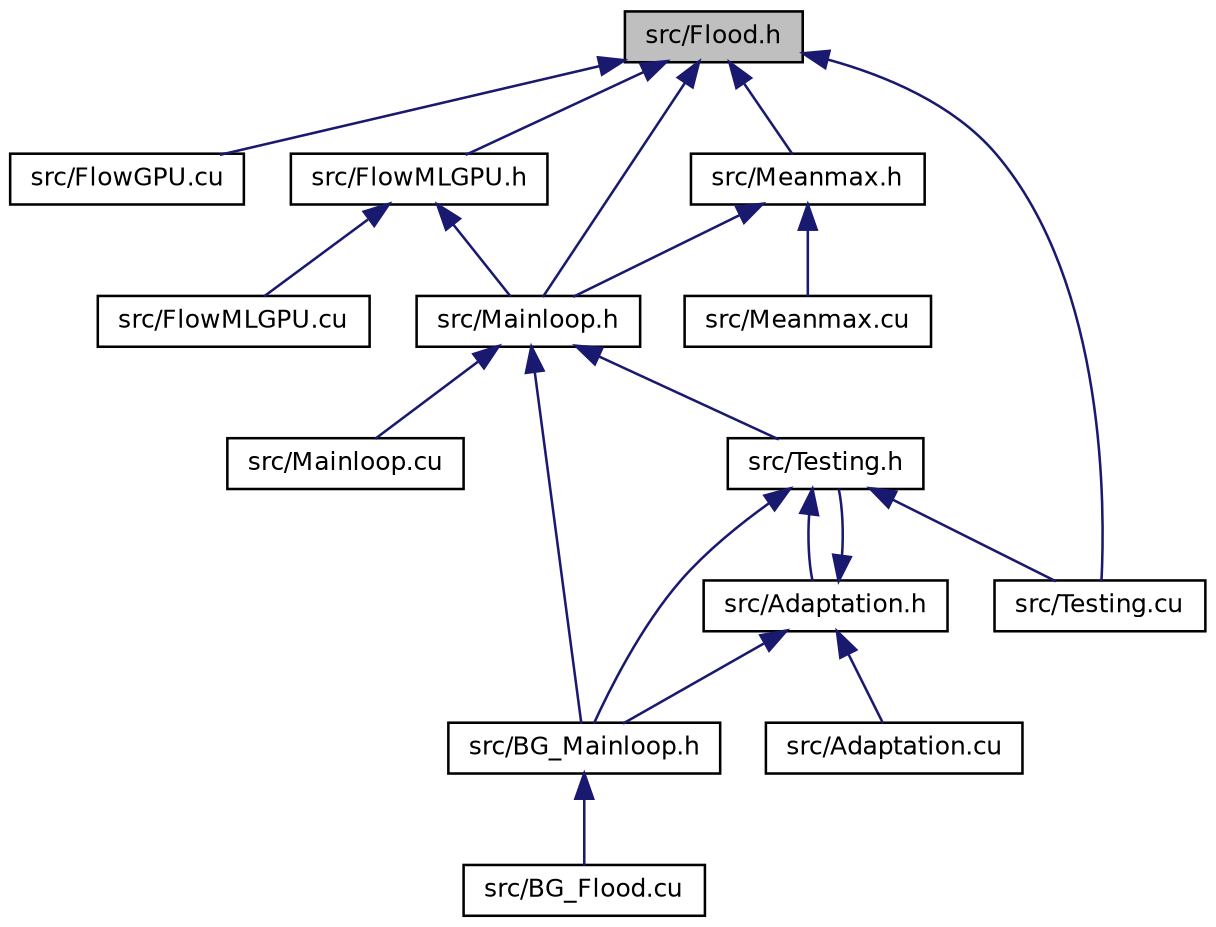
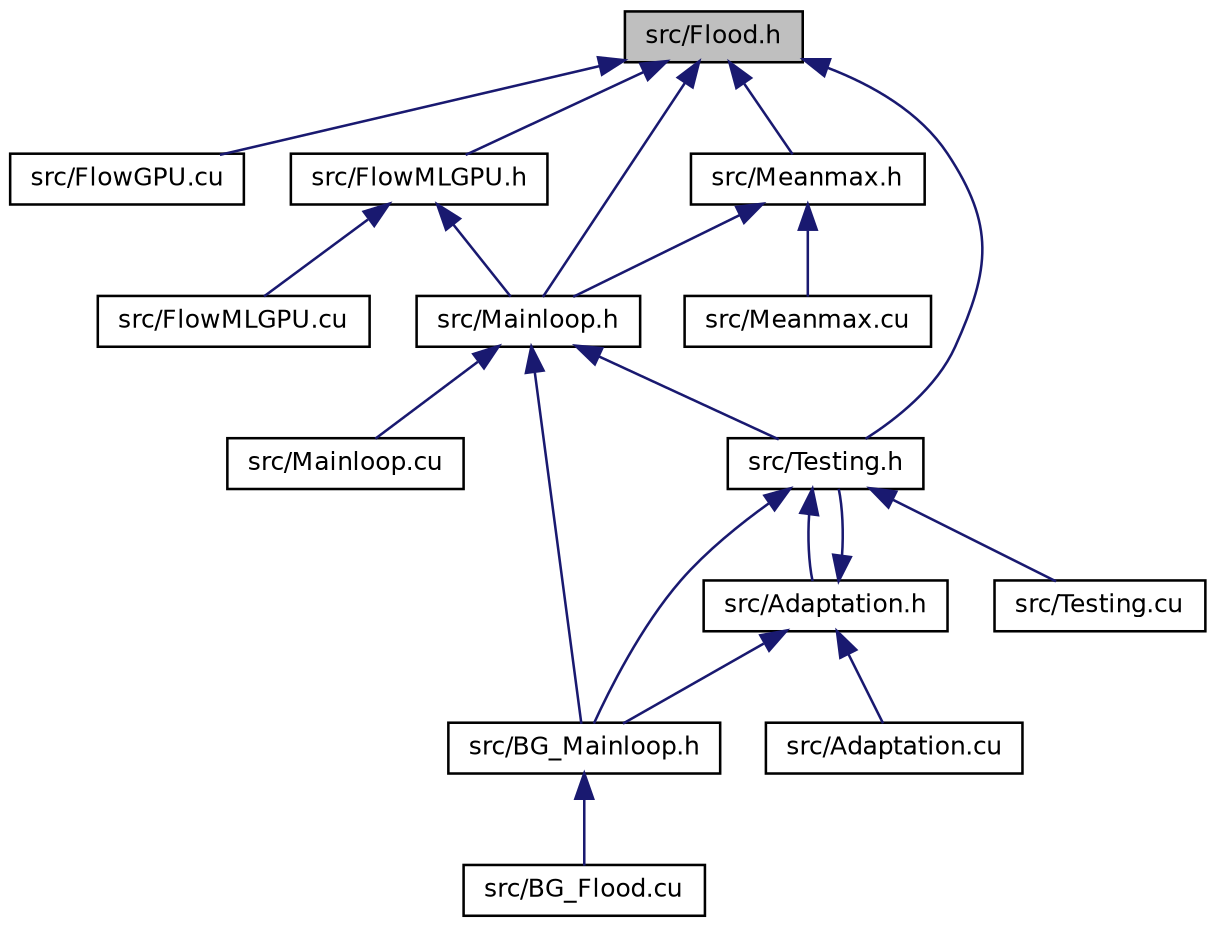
  digraph {
    node [color=black fillcolor=white fontname=Helvetica fontsize=10 shape=record style=filled]
    edge [color=midnightblue dir=back fontname=Helvetica fontsize=10 labelfontname=Helvetica labelfontsize=10 style=solid]
    n1 [fillcolor=grey75 fontcolor=black height=0.2 label="src/Flood.h" width=0.4]
    n2 [height=0.2 label="src/FlowGPU.cu" width=0.4]
    n3 [height=0.2 label="src/FlowMLGPU.h" width=0.4]
    n4 [height=0.2 label="src/Mainloop.h" width=0.4]
    n5 [height=0.2 label="src/Testing.h" width=0.4]
    n6 [height=0.2 label="src/Meanmax.h" width=0.4]
    n7 [height=0.2 label="src/FlowMLGPU.cu" width=0.4]
    n8 [height=0.2 label="src/BG_Mainloop.h" width=0.4]
    n9 [height=0.2 label="src/Mainloop.cu" width=0.4]
    n10 [height=0.2 label="src/Adaptation.h" width=0.4]
    n11 [height=0.2 label="src/Testing.cu" width=0.4]
    n12 [height=0.2 label="src/Meanmax.cu" width=0.4]
    n13 [height=0.2 label="src/BG_Flood.cu" width=0.4]
    n14 [height=0.2 label="src/Adaptation.cu" width=0.4]
    n1 -> n2
    n1 -> n3
    n1 -> n4
-   n1 -> n11
+   n1 -> n5
    n1 -> n6
    n3 -> n4
    n3 -> n7
    n4 -> n5
    n4 -> n8
    n4 -> n9
    n5 -> n8
    n5 -> n10
    n5 -> n11
    n6 -> n4
    n6 -> n12
    n8 -> n13
    n10 -> n5
    n10 -> n8
    n10 -> n14
  }
